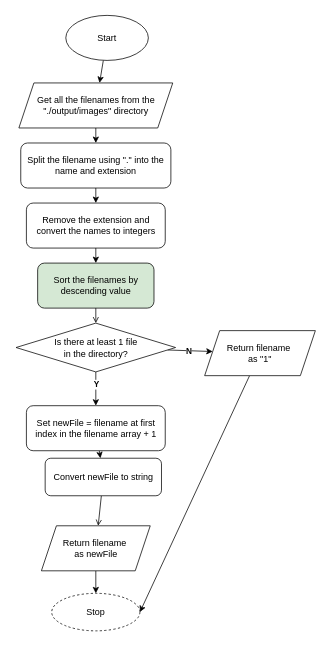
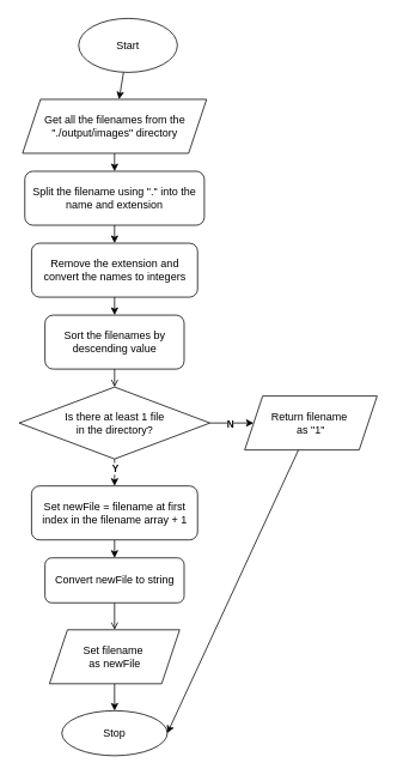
  <mxCell id="0" />
  <mxCell id="1" parent="0" />
  <mxCell id="2" value="" style="edgeStyle=none;html=1;" edge="1" parent="1" source="3" target="5"><mxGeometry relative="1" as="geometry" /></mxCell>
  <mxCell id="3" value="Start" style="ellipse;whiteSpace=wrap;html=1;" vertex="1" parent="1"><mxGeometry x="87" y="20" width="110" height="60" as="geometry" /></mxCell>
  <mxCell id="4" value="" style="edgeStyle=none;html=1;" edge="1" parent="1" source="5" target="7"><mxGeometry relative="1" as="geometry" /></mxCell>
  <mxCell id="5" value="Get all the filenames from the &quot;./output/images&quot; directory" style="shape=parallelogram;perimeter=parallelogramPerimeter;whiteSpace=wrap;html=1;fixedSize=1;rounded=0;" vertex="1" parent="1"><mxGeometry x="24.5" y="110" width="205" height="60" as="geometry" /></mxCell>
  <mxCell id="6" value="" style="edgeStyle=none;html=1;" edge="1" parent="1" source="7" target="9"><mxGeometry relative="1" as="geometry" /></mxCell>
  <mxCell id="7" value="Split the filename using &quot;.&quot; into the name and extension" style="whiteSpace=wrap;html=1;rounded=1;" vertex="1" parent="1"><mxGeometry x="27" y="190" width="200" height="60" as="geometry" /></mxCell>
  <mxCell id="8" value="" style="edgeStyle=none;html=1;" edge="1" parent="1" source="9" target="11"><mxGeometry relative="1" as="geometry" /></mxCell>
  <mxCell id="9" value="Remove the extension and convert the names to integers" style="whiteSpace=wrap;html=1;rounded=1;" vertex="1" parent="1"><mxGeometry x="34.5" y="270" width="185" height="60" as="geometry" /></mxCell>
  <mxCell id="10" value="" style="edgeStyle=none;html=1;endArrow=open;" edge="1" parent="1" source="11" target="16"><mxGeometry relative="1" as="geometry" /></mxCell>
- <mxCell id="11" value="Sort the filenames by descending value" style="whiteSpace=wrap;html=1;rounded=1;fillColor=#d5e8d4;" vertex="1" parent="1"><mxGeometry x="49.5" y="350" width="155" height="60" as="geometry" /></mxCell>
+ <mxCell id="11" value="Sort the filenames by descending value" style="whiteSpace=wrap;html=1;rounded=1;" vertex="1" parent="1"><mxGeometry x="49.5" y="350" width="155" height="60" as="geometry" /></mxCell>
  <mxCell id="12" value="" style="edgeStyle=none;html=1;" edge="1" parent="1" source="16" target="18"><mxGeometry relative="1" as="geometry" /></mxCell>
  <mxCell id="13" value="N" style="edgeLabel;html=1;align=center;verticalAlign=middle;resizable=0;points=[];fontStyle=1" vertex="1" connectable="0" parent="12"><mxGeometry x="-0.085" relative="1" as="geometry"><mxPoint as="offset" /></mxGeometry></mxCell>
  <mxCell id="14" value="" style="edgeStyle=none;html=1;" edge="1" parent="1" source="16" target="20"><mxGeometry relative="1" as="geometry" /></mxCell>
  <mxCell id="15" value="Y" style="edgeLabel;html=1;align=center;verticalAlign=middle;resizable=0;points=[];fontStyle=1" vertex="1" connectable="0" parent="14"><mxGeometry x="-0.305" relative="1" as="geometry"><mxPoint as="offset" /></mxGeometry></mxCell>
- <mxCell id="16" value="Is there at least 1 file&lt;div&gt;in the directory?&lt;/div&gt;" style="rhombus;whiteSpace=wrap;html=1;rounded=0;" vertex="1" parent="1"><mxGeometry x="20.75" y="430" width="212.5" height="65" as="geometry" /></mxCell>
+ <mxCell id="16" value="Is there at least 1 file&lt;div&gt;in the directory?&lt;/div&gt;" style="rhombus;whiteSpace=wrap;html=1;rounded=0;" vertex="1" parent="1"><mxGeometry x="20.75" y="430" width="212.5" height="80" as="geometry" /></mxCell>
  <mxCell id="17" style="edgeStyle=none;html=1;entryX=1;entryY=0.5;entryDx=0;entryDy=0;" edge="1" parent="1" source="18" target="25"><mxGeometry relative="1" as="geometry" /></mxCell>
  <mxCell id="18" value="Return filename&amp;nbsp;&lt;div&gt;as &quot;1&quot;&lt;/div&gt;" style="shape=parallelogram;perimeter=parallelogramPerimeter;whiteSpace=wrap;html=1;fixedSize=1;rounded=0;" vertex="1" parent="1"><mxGeometry x="272" y="440" width="147.5" height="60" as="geometry" /></mxCell>
  <mxCell id="19" value="" style="edgeStyle=none;html=1;" edge="1" parent="1" source="20" target="22"><mxGeometry relative="1" as="geometry" /></mxCell>
  <mxCell id="20" value="Set newFile = filename at first index in the filename array + 1" style="whiteSpace=wrap;html=1;rounded=1;" vertex="1" parent="1"><mxGeometry x="34.5" y="540" width="185" height="60" as="geometry" /></mxCell>
  <mxCell id="21" value="" style="edgeStyle=none;html=1;endArrow=open;" edge="1" parent="1" source="22" target="24"><mxGeometry relative="1" as="geometry" /></mxCell>
- <mxCell id="22" value="Convert newFile to string" style="whiteSpace=wrap;html=1;rounded=1;" vertex="1" parent="1"><mxGeometry x="59.5" y="610" width="155" height="50" as="geometry" /></mxCell>
+ <mxCell id="22" value="Convert newFile to string" style="whiteSpace=wrap;html=1;rounded=1;" vertex="1" parent="1"><mxGeometry x="49.5" y="620" width="155" height="50" as="geometry" /></mxCell>
  <mxCell id="23" value="" style="edgeStyle=none;html=1;" edge="1" parent="1" source="24" target="25"><mxGeometry relative="1" as="geometry" /></mxCell>
- <mxCell id="24" value="Return filename&amp;nbsp;&lt;div&gt;as newFile&lt;/div&gt;" style="shape=parallelogram;perimeter=parallelogramPerimeter;whiteSpace=wrap;html=1;fixedSize=1;rounded=0;" vertex="1" parent="1"><mxGeometry x="54.5" y="700" width="145" height="60" as="geometry" /></mxCell>
- <mxCell id="25" value="Stop" style="ellipse;whiteSpace=wrap;html=1;rounded=0;dashed=1;" vertex="1" parent="1"><mxGeometry x="68.25" y="790" width="117.5" height="50" as="geometry" /></mxCell>
+ <mxCell id="24" value="Set filename&amp;nbsp;&lt;div&gt;as newFile&lt;/div&gt;" style="shape=parallelogram;perimeter=parallelogramPerimeter;whiteSpace=wrap;html=1;fixedSize=1;rounded=0;" vertex="1" parent="1"><mxGeometry x="54.5" y="700" width="145" height="60" as="geometry" /></mxCell>
+ <mxCell id="25" value="Stop" style="ellipse;whiteSpace=wrap;html=1;rounded=0;" vertex="1" parent="1"><mxGeometry x="68.25" y="790" width="117.5" height="50" as="geometry" /></mxCell>
